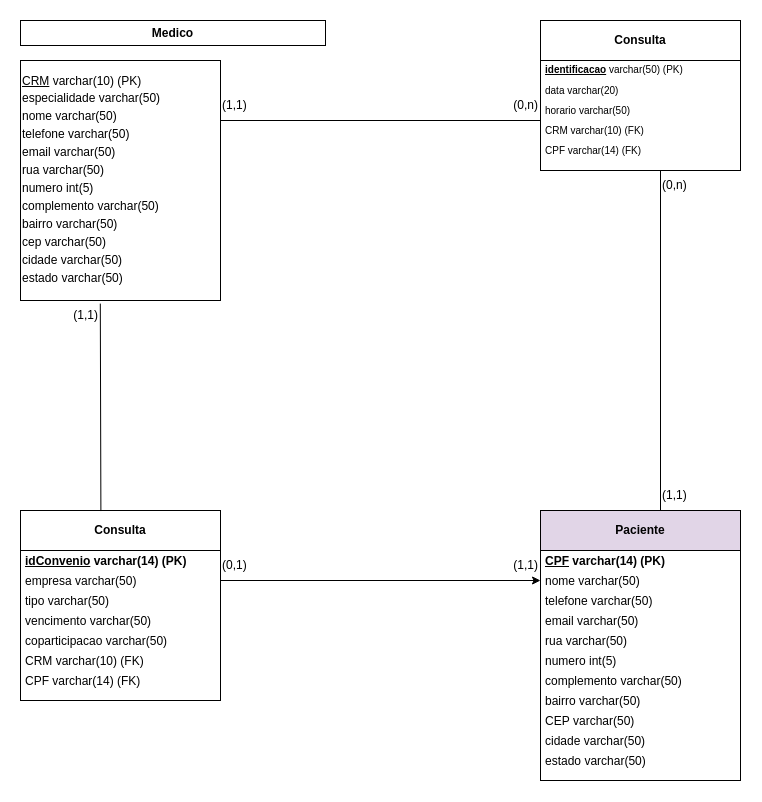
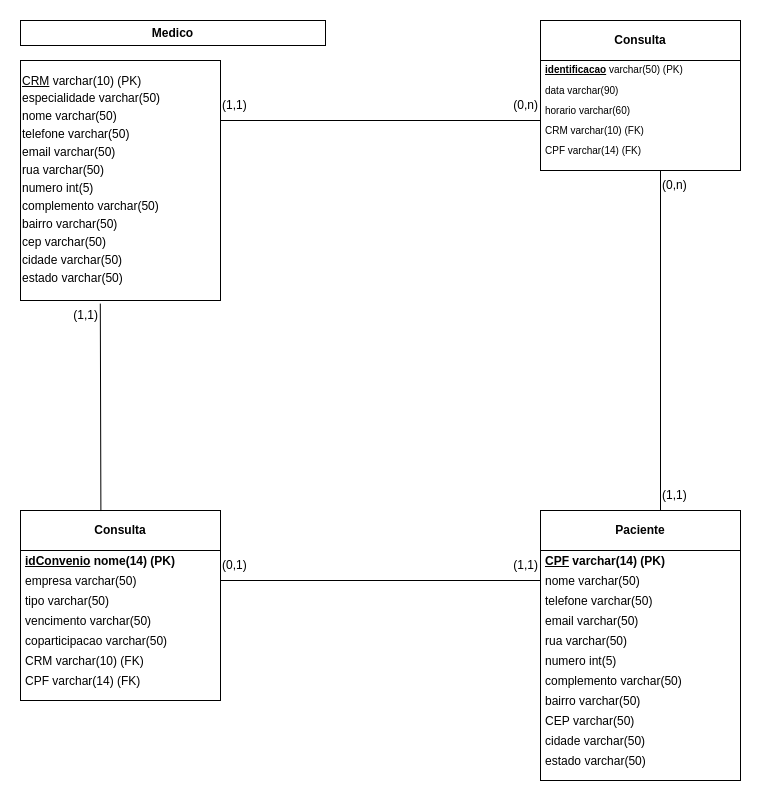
  <mxCell id="0" />
  <mxCell id="1" parent="0" />
  <mxCell id="2" value="Medico" style="rounded=0;whiteSpace=wrap;html=1;fontStyle=1" vertex="1" parent="1"><mxGeometry x="20" y="20" width="305" height="25" as="geometry" /></mxCell>
  <mxCell id="3" value="&lt;span style=&quot;font-weight: normal;&quot;&gt;&lt;u style=&quot;&quot;&gt;CRM&lt;/u&gt;&amp;nbsp;varchar(10) (PK)&lt;/span&gt;&lt;div style=&quot;line-height: 150%;&quot;&gt;&lt;span style=&quot;font-weight: normal;&quot;&gt;especialidade varchar(50)&lt;/span&gt;&lt;/div&gt;&lt;div style=&quot;line-height: 150%;&quot;&gt;&lt;span style=&quot;font-weight: normal;&quot;&gt;nome&amp;nbsp;&lt;span style=&quot;background-color: initial;&quot;&gt;varchar(50)&lt;/span&gt;&lt;/span&gt;&lt;/div&gt;&lt;div style=&quot;line-height: 150%;&quot;&gt;&lt;span style=&quot;font-weight: normal;&quot;&gt;telefone&amp;nbsp;&lt;span style=&quot;background-color: initial;&quot;&gt;varchar(50)&lt;/span&gt;&lt;/span&gt;&lt;/div&gt;&lt;div style=&quot;line-height: 150%;&quot;&gt;&lt;span style=&quot;font-weight: normal;&quot;&gt;email&amp;nbsp;&lt;span style=&quot;background-color: initial;&quot;&gt;varchar(50)&lt;/span&gt;&lt;/span&gt;&lt;/div&gt;&lt;div style=&quot;line-height: 150%;&quot;&gt;&lt;span style=&quot;font-weight: normal;&quot;&gt;rua&amp;nbsp;&lt;span style=&quot;background-color: initial;&quot;&gt;varchar(50)&lt;/span&gt;&lt;/span&gt;&lt;/div&gt;&lt;div style=&quot;line-height: 150%;&quot;&gt;&lt;span style=&quot;font-weight: normal;&quot;&gt;numero int(5)&lt;/span&gt;&lt;/div&gt;&lt;div style=&quot;line-height: 150%;&quot;&gt;&lt;span style=&quot;font-weight: normal;&quot;&gt;complemento&amp;nbsp;&lt;span style=&quot;background-color: initial;&quot;&gt;varchar(50)&lt;/span&gt;&lt;/span&gt;&lt;/div&gt;&lt;div style=&quot;line-height: 150%;&quot;&gt;&lt;span style=&quot;font-weight: normal;&quot;&gt;bairro&amp;nbsp;&lt;span style=&quot;background-color: initial;&quot;&gt;varchar(50)&lt;/span&gt;&lt;/span&gt;&lt;/div&gt;&lt;div style=&quot;line-height: 150%;&quot;&gt;&lt;span style=&quot;font-weight: normal;&quot;&gt;cep&amp;nbsp;&lt;span style=&quot;background-color: initial;&quot;&gt;varchar(50)&lt;/span&gt;&lt;/span&gt;&lt;/div&gt;&lt;div style=&quot;line-height: 150%;&quot;&gt;&lt;span style=&quot;font-weight: normal;&quot;&gt;cidade&amp;nbsp;&lt;span style=&quot;background-color: initial;&quot;&gt;varchar(50)&lt;/span&gt;&lt;/span&gt;&lt;/div&gt;&lt;div style=&quot;line-height: 150%;&quot;&gt;&lt;span style=&quot;font-weight: normal;&quot;&gt;estado&amp;nbsp;&lt;span style=&quot;background-color: initial;&quot;&gt;varchar(50)&lt;/span&gt;&lt;/span&gt;&lt;/div&gt;" style="rounded=0;whiteSpace=wrap;html=1;fontStyle=1;align=left;" vertex="1" parent="1"><mxGeometry x="20" y="60" width="200" height="240" as="geometry" /></mxCell>
  <mxCell id="4" value="Consulta" style="rounded=0;whiteSpace=wrap;html=1;fontStyle=1" vertex="1" parent="1"><mxGeometry x="540" y="20" width="200" height="40" as="geometry" /></mxCell>
  <mxCell id="5" value="" style="rounded=0;whiteSpace=wrap;html=1;fontStyle=1;align=left;" vertex="1" parent="1"><mxGeometry x="540" y="60" width="200" height="110" as="geometry" /></mxCell>
  <mxCell id="6" value="&lt;p style=&quot;text-align: center; font-weight: 700; line-height: 12px; font-size: 10px;&quot;&gt;&lt;u style=&quot;font-size: 10px;&quot;&gt;identificacao&lt;/u&gt;&lt;span style=&quot;font-weight: 400; font-size: 10px;&quot;&gt;&amp;nbsp;varchar(50) (PK)&lt;/span&gt;&lt;/p&gt;&lt;div style=&quot;text-align: center; font-size: 10px;&quot;&gt;&lt;span style=&quot;font-weight: 400; font-size: 10px;&quot;&gt;&lt;br style=&quot;font-size: 10px;&quot;&gt;&lt;/span&gt;&lt;/div&gt;" style="text;html=1;align=left;verticalAlign=middle;whiteSpace=wrap;rounded=0;spacingLeft=0;spacing=5;horizontal=1;fontSize=10;spacingTop=10;" vertex="1" parent="1"><mxGeometry x="540" y="60" width="200" height="20" as="geometry" /></mxCell>
- <mxCell id="7" value="&lt;p style=&quot;text-align: center; line-height: 12px; font-size: 10px;&quot;&gt;horario varchar(50)&lt;/p&gt;" style="text;html=1;align=left;verticalAlign=middle;whiteSpace=wrap;rounded=0;spacingLeft=5;spacing=0;horizontal=1;fontSize=10;spacingTop=0;" vertex="1" parent="1"><mxGeometry x="540" y="100" width="200" height="20" as="geometry" /></mxCell>
+ <mxCell id="7" value="&lt;p style=&quot;text-align: center; line-height: 12px; font-size: 10px;&quot;&gt;horario varchar(60)&lt;/p&gt;" style="text;html=1;align=left;verticalAlign=middle;whiteSpace=wrap;rounded=0;spacingLeft=5;spacing=0;horizontal=1;fontSize=10;spacingTop=0;" vertex="1" parent="1"><mxGeometry x="540" y="100" width="200" height="20" as="geometry" /></mxCell>
  <mxCell id="8" value="&lt;p style=&quot;text-align: center; line-height: 12px; font-size: 10px;&quot;&gt;CRM varchar(10) (FK)&lt;/p&gt;" style="text;html=1;align=left;verticalAlign=middle;whiteSpace=wrap;rounded=0;spacingLeft=5;spacing=0;horizontal=1;fontSize=10;spacingTop=0;" vertex="1" parent="1"><mxGeometry x="540" y="120" width="200" height="20" as="geometry" /></mxCell>
  <mxCell id="9" value="&lt;p style=&quot;text-align: center; line-height: 12px; font-size: 10px;&quot;&gt;CPF varchar(14) (FK)&lt;/p&gt;" style="text;html=1;align=left;verticalAlign=middle;whiteSpace=wrap;rounded=0;spacingLeft=5;spacing=0;horizontal=1;fontSize=10;spacingTop=0;" vertex="1" parent="1"><mxGeometry x="540" y="140" width="200" height="20" as="geometry" /></mxCell>
- <mxCell id="10" value="&lt;p style=&quot;text-align: center; line-height: 12px; font-size: 10px;&quot;&gt;data varchar(20)&lt;/p&gt;" style="text;html=1;align=left;verticalAlign=middle;whiteSpace=wrap;rounded=0;spacingLeft=5;spacing=0;horizontal=1;fontSize=10;spacingTop=0;" vertex="1" parent="1"><mxGeometry x="540" y="80" width="200" height="20" as="geometry" /></mxCell>
- <mxCell id="11" value="Paciente" style="rounded=0;whiteSpace=wrap;html=1;fontStyle=1;fillColor=#e1d5e7;" vertex="1" parent="1"><mxGeometry x="540" y="510" width="200" height="40" as="geometry" /></mxCell>
+ <mxCell id="10" value="&lt;p style=&quot;text-align: center; line-height: 12px; font-size: 10px;&quot;&gt;data varchar(90)&lt;/p&gt;" style="text;html=1;align=left;verticalAlign=middle;whiteSpace=wrap;rounded=0;spacingLeft=5;spacing=0;horizontal=1;fontSize=10;spacingTop=0;" vertex="1" parent="1"><mxGeometry x="540" y="80" width="200" height="20" as="geometry" /></mxCell>
+ <mxCell id="11" value="Paciente" style="rounded=0;whiteSpace=wrap;html=1;fontStyle=1" vertex="1" parent="1"><mxGeometry x="540" y="510" width="200" height="40" as="geometry" /></mxCell>
  <mxCell id="12" value="" style="rounded=0;whiteSpace=wrap;html=1;fontStyle=1;align=left;" vertex="1" parent="1"><mxGeometry x="540" y="550" width="200" height="230" as="geometry" /></mxCell>
  <mxCell id="13" value="&lt;p style=&quot;text-align: center; font-weight: 700; line-height: 12px; font-size: 12px;&quot;&gt;&lt;u style=&quot;font-size: 12px;&quot;&gt;CPF&lt;/u&gt;&amp;nbsp;varchar(14) (PK)&lt;/p&gt;" style="text;html=1;align=left;verticalAlign=middle;whiteSpace=wrap;rounded=0;spacingLeft=0;spacing=5;horizontal=1;fontSize=12;spacingTop=0;" vertex="1" parent="1"><mxGeometry x="540" y="550" width="200" height="20" as="geometry" /></mxCell>
  <mxCell id="14" value="&lt;p style=&quot;text-align: center; line-height: 12px; font-size: 12px;&quot;&gt;telefone&amp;nbsp;&lt;span style=&quot;background-color: initial; font-size: 12px;&quot;&gt;varchar(50)&lt;/span&gt;&lt;/p&gt;" style="text;html=1;align=left;verticalAlign=middle;whiteSpace=wrap;rounded=0;spacingLeft=5;spacing=0;horizontal=1;fontSize=12;spacingTop=0;" vertex="1" parent="1"><mxGeometry x="540" y="590" width="200" height="20" as="geometry" /></mxCell>
  <mxCell id="15" value="&lt;p style=&quot;text-align: center; line-height: 12px; font-size: 12px;&quot;&gt;email&amp;nbsp;&lt;span style=&quot;background-color: initial; font-size: 12px;&quot;&gt;varchar(50)&lt;/span&gt;&lt;/p&gt;" style="text;html=1;align=left;verticalAlign=middle;whiteSpace=wrap;rounded=0;spacingLeft=5;spacing=0;horizontal=1;fontSize=12;spacingTop=0;" vertex="1" parent="1"><mxGeometry x="540" y="610" width="200" height="20" as="geometry" /></mxCell>
  <mxCell id="16" value="&lt;p style=&quot;text-align: center; line-height: 12px; font-size: 12px;&quot;&gt;&lt;span style=&quot;font-size: 12px; text-align: left;&quot;&gt;rua&amp;nbsp;&lt;/span&gt;&lt;span style=&quot;font-size: 12px; text-align: left; background-color: initial;&quot;&gt;varchar(50)&lt;/span&gt;&lt;br style=&quot;font-size: 12px;&quot;&gt;&lt;/p&gt;" style="text;html=1;align=left;verticalAlign=middle;whiteSpace=wrap;rounded=0;spacingLeft=5;spacing=0;horizontal=1;fontSize=12;spacingTop=0;" vertex="1" parent="1"><mxGeometry x="540" y="630" width="200" height="20" as="geometry" /></mxCell>
  <mxCell id="17" value="&lt;p style=&quot;text-align: center; line-height: 12px; font-size: 12px;&quot;&gt;nome varchar(50)&lt;/p&gt;" style="text;html=1;align=left;verticalAlign=middle;whiteSpace=wrap;rounded=0;spacingLeft=5;spacing=0;horizontal=1;fontSize=12;spacingTop=0;" vertex="1" parent="1"><mxGeometry x="540" y="570" width="200" height="20" as="geometry" /></mxCell>
  <mxCell id="18" value="" style="endArrow=none;html=1;rounded=0;entryX=1;entryY=0.25;entryDx=0;entryDy=0;exitX=0;exitY=0;exitDx=0;exitDy=0;" edge="1" parent="1" source="8" target="3"><mxGeometry width="50" height="50" relative="1" as="geometry"><mxPoint x="280" y="410" as="sourcePoint" /><mxPoint x="330" y="360" as="targetPoint" /></mxGeometry></mxCell>
  <mxCell id="19" value="" style="endArrow=none;html=1;rounded=0;entryX=0.5;entryY=1;entryDx=0;entryDy=0;exitX=0.5;exitY=0;exitDx=0;exitDy=0;" edge="1" parent="1"><mxGeometry width="50" height="50" relative="1" as="geometry"><mxPoint x="660" y="510" as="sourcePoint" /><mxPoint x="660" y="170" as="targetPoint" /></mxGeometry></mxCell>
  <mxCell id="20" value="Consulta" style="rounded=0;whiteSpace=wrap;html=1;fontStyle=1" vertex="1" parent="1"><mxGeometry x="20" y="510" width="200" height="40" as="geometry" /></mxCell>
  <mxCell id="21" value="" style="rounded=0;whiteSpace=wrap;html=1;fontStyle=1;align=left;" vertex="1" parent="1"><mxGeometry x="20" y="550" width="200" height="150" as="geometry" /></mxCell>
  <mxCell id="22" value="" style="endArrow=none;html=1;rounded=0;entryX=0.399;entryY=1.013;entryDx=0;entryDy=0;entryPerimeter=0;exitX=0.402;exitY=0.014;exitDx=0;exitDy=0;exitPerimeter=0;" edge="1" parent="1" source="20" target="3"><mxGeometry width="50" height="50" relative="1" as="geometry"><mxPoint x="270" y="510" as="sourcePoint" /><mxPoint x="320" y="460" as="targetPoint" /></mxGeometry></mxCell>
- <mxCell id="23" value="" style="endArrow=classic;html=1;rounded=0;exitX=1;exitY=0.5;exitDx=0;exitDy=0;entryX=0;entryY=0.5;entryDx=0;entryDy=0;" edge="1" parent="1" source="31" target="17"><mxGeometry width="50" height="50" relative="1" as="geometry"><mxPoint x="260" y="460" as="sourcePoint" /><mxPoint x="310" y="410" as="targetPoint" /></mxGeometry></mxCell>
+ <mxCell id="23" value="" style="endArrow=none;html=1;rounded=0;exitX=1;exitY=0.5;exitDx=0;exitDy=0;entryX=0;entryY=0.5;entryDx=0;entryDy=0;" edge="1" parent="1" source="31" target="17"><mxGeometry width="50" height="50" relative="1" as="geometry"><mxPoint x="260" y="460" as="sourcePoint" /><mxPoint x="310" y="410" as="targetPoint" /></mxGeometry></mxCell>
  <mxCell id="24" value="&lt;div style=&quot;font-size: 12px; font-weight: 700; line-height: 18px;&quot;&gt;&lt;span style=&quot;font-weight: normal; font-size: 12px;&quot;&gt;numero int(5)&lt;/span&gt;&lt;/div&gt;" style="text;html=1;align=left;verticalAlign=middle;whiteSpace=wrap;rounded=0;spacingLeft=5;spacing=0;horizontal=1;fontSize=12;spacingTop=0;" vertex="1" parent="1"><mxGeometry x="540" y="650" width="200" height="20" as="geometry" /></mxCell>
  <mxCell id="25" value="&lt;p style=&quot;text-align: center; line-height: 12px; font-size: 12px;&quot;&gt;&lt;span style=&quot;font-size: 12px; text-align: left;&quot;&gt;complemento&amp;nbsp;&lt;/span&gt;&lt;span style=&quot;font-size: 12px; text-align: left; background-color: initial;&quot;&gt;varchar(50)&lt;/span&gt;&lt;br style=&quot;font-size: 12px;&quot;&gt;&lt;/p&gt;" style="text;html=1;align=left;verticalAlign=middle;whiteSpace=wrap;rounded=0;spacingLeft=5;spacing=0;horizontal=1;fontSize=12;spacingTop=0;" vertex="1" parent="1"><mxGeometry x="540" y="670" width="200" height="20" as="geometry" /></mxCell>
  <mxCell id="26" value="&lt;p style=&quot;text-align: center; line-height: 12px; font-size: 12px;&quot;&gt;&lt;span style=&quot;font-size: 12px; text-align: left;&quot;&gt;bairro&amp;nbsp;&lt;/span&gt;&lt;span style=&quot;font-size: 12px; text-align: left; background-color: initial;&quot;&gt;varchar(50)&lt;/span&gt;&lt;br style=&quot;font-size: 12px;&quot;&gt;&lt;/p&gt;" style="text;html=1;align=left;verticalAlign=middle;whiteSpace=wrap;rounded=0;spacingLeft=5;spacing=0;horizontal=1;fontSize=12;spacingTop=0;" vertex="1" parent="1"><mxGeometry x="540" y="690" width="200" height="20" as="geometry" /></mxCell>
  <mxCell id="27" value="&lt;p style=&quot;text-align: center; line-height: 12px; font-size: 12px;&quot;&gt;&lt;span style=&quot;font-size: 12px; text-align: left;&quot;&gt;CEP&amp;nbsp;&lt;/span&gt;&lt;span style=&quot;font-size: 12px; text-align: left; background-color: initial;&quot;&gt;varchar(50)&lt;/span&gt;&lt;br style=&quot;font-size: 12px;&quot;&gt;&lt;/p&gt;" style="text;html=1;align=left;verticalAlign=middle;whiteSpace=wrap;rounded=0;spacingLeft=5;spacing=0;horizontal=1;fontSize=12;spacingTop=0;" vertex="1" parent="1"><mxGeometry x="540" y="710" width="200" height="20" as="geometry" /></mxCell>
  <mxCell id="28" value="&lt;div style=&quot;font-size: 12px; font-weight: 700; line-height: 18px;&quot;&gt;&lt;span style=&quot;font-weight: normal; font-size: 12px;&quot;&gt;cidade&amp;nbsp;&lt;span style=&quot;background-color: initial; font-size: 12px;&quot;&gt;varchar(50)&lt;/span&gt;&lt;/span&gt;&lt;/div&gt;" style="text;html=1;align=left;verticalAlign=middle;whiteSpace=wrap;rounded=0;spacingLeft=5;spacing=0;horizontal=1;fontSize=12;spacingTop=0;" vertex="1" parent="1"><mxGeometry x="540" y="730" width="200" height="20" as="geometry" /></mxCell>
  <mxCell id="29" value="&lt;p style=&quot;text-align: center; line-height: 12px; font-size: 12px;&quot;&gt;&lt;span style=&quot;font-size: 12px; text-align: left;&quot;&gt;estado&amp;nbsp;&lt;/span&gt;&lt;span style=&quot;font-size: 12px; text-align: left; background-color: initial;&quot;&gt;varchar(50)&lt;/span&gt;&lt;br style=&quot;font-size: 12px;&quot;&gt;&lt;/p&gt;" style="text;html=1;align=left;verticalAlign=middle;whiteSpace=wrap;rounded=0;spacingLeft=5;spacing=0;horizontal=1;fontSize=12;spacingTop=0;" vertex="1" parent="1"><mxGeometry x="540" y="750" width="200" height="20" as="geometry" /></mxCell>
- <mxCell id="30" value="&lt;p style=&quot;text-align: center; font-weight: 700; line-height: 12px; font-size: 12px;&quot;&gt;&lt;u style=&quot;font-size: 12px;&quot;&gt;idConvenio&lt;/u&gt;&amp;nbsp;varchar(14) (PK)&lt;/p&gt;" style="text;html=1;align=left;verticalAlign=middle;whiteSpace=wrap;rounded=0;spacingLeft=0;spacing=5;horizontal=1;fontSize=12;spacingTop=0;" vertex="1" parent="1"><mxGeometry x="20" y="550" width="200" height="20" as="geometry" /></mxCell>
+ <mxCell id="30" value="&lt;p style=&quot;text-align: center; font-weight: 700; line-height: 12px; font-size: 12px;&quot;&gt;&lt;u style=&quot;font-size: 12px;&quot;&gt;idConvenio&lt;/u&gt;&amp;nbsp;nome(14) (PK)&lt;/p&gt;" style="text;html=1;align=left;verticalAlign=middle;whiteSpace=wrap;rounded=0;spacingLeft=0;spacing=5;horizontal=1;fontSize=12;spacingTop=0;" vertex="1" parent="1"><mxGeometry x="20" y="550" width="200" height="20" as="geometry" /></mxCell>
  <mxCell id="31" value="&lt;p style=&quot;text-align: center; line-height: 12px; font-size: 12px;&quot;&gt;&lt;span style=&quot;font-size: 12px;&quot;&gt;empresa varchar(50)&lt;/span&gt;&lt;/p&gt;" style="text;html=1;align=left;verticalAlign=middle;whiteSpace=wrap;rounded=0;spacingLeft=0;spacing=5;horizontal=1;fontSize=12;spacingTop=0;fontStyle=0" vertex="1" parent="1"><mxGeometry x="20" y="570" width="200" height="20" as="geometry" /></mxCell>
  <mxCell id="32" value="&lt;p style=&quot;text-align: center; line-height: 12px; font-size: 12px;&quot;&gt;&lt;span style=&quot;font-size: 12px;&quot;&gt;tipo varchar(50)&lt;/span&gt;&lt;/p&gt;" style="text;html=1;align=left;verticalAlign=middle;whiteSpace=wrap;rounded=0;spacingLeft=0;spacing=5;horizontal=1;fontSize=12;spacingTop=0;fontStyle=0" vertex="1" parent="1"><mxGeometry x="20" y="590" width="200" height="20" as="geometry" /></mxCell>
  <mxCell id="33" value="&lt;p style=&quot;text-align: center; line-height: 12px; font-size: 12px;&quot;&gt;&lt;span style=&quot;font-size: 12px;&quot;&gt;vencimento varchar(50)&lt;/span&gt;&lt;/p&gt;" style="text;html=1;align=left;verticalAlign=middle;whiteSpace=wrap;rounded=0;spacingLeft=0;spacing=5;horizontal=1;fontSize=12;spacingTop=0;fontStyle=0" vertex="1" parent="1"><mxGeometry x="20" y="610" width="200" height="20" as="geometry" /></mxCell>
  <mxCell id="34" value="&lt;p style=&quot;text-align: center; line-height: 12px; font-size: 12px;&quot;&gt;&lt;span style=&quot;font-size: 12px;&quot;&gt;coparticipacao varchar(50)&lt;/span&gt;&lt;/p&gt;" style="text;html=1;align=left;verticalAlign=middle;whiteSpace=wrap;rounded=0;spacingLeft=0;spacing=5;horizontal=1;fontSize=12;spacingTop=0;fontStyle=0" vertex="1" parent="1"><mxGeometry x="20" y="630" width="200" height="20" as="geometry" /></mxCell>
  <mxCell id="35" value="&lt;p style=&quot;text-align: center; line-height: 12px; font-size: 12px;&quot;&gt;CRM varchar(10) (FK)&lt;/p&gt;" style="text;html=1;align=left;verticalAlign=middle;whiteSpace=wrap;rounded=0;spacingLeft=5;spacing=0;horizontal=1;fontSize=12;spacingTop=0;" vertex="1" parent="1"><mxGeometry x="20" y="650" width="200" height="20" as="geometry" /></mxCell>
  <mxCell id="36" value="&lt;p style=&quot;text-align: center; line-height: 12px; font-size: 12px;&quot;&gt;CPF varchar(14) (FK)&lt;/p&gt;" style="text;html=1;align=left;verticalAlign=middle;whiteSpace=wrap;rounded=0;spacingLeft=5;spacing=0;horizontal=1;fontSize=12;spacingTop=0;" vertex="1" parent="1"><mxGeometry x="20" y="670" width="200" height="20" as="geometry" /></mxCell>
  <mxCell id="37" value="(1,1)" style="text;html=1;align=left;verticalAlign=middle;whiteSpace=wrap;rounded=0;" vertex="1" parent="1"><mxGeometry x="220" y="90" width="60" height="30" as="geometry" /></mxCell>
  <mxCell id="38" value="(0,n)" style="text;html=1;align=right;verticalAlign=middle;whiteSpace=wrap;rounded=0;" vertex="1" parent="1"><mxGeometry x="480" y="90" width="60" height="30" as="geometry" /></mxCell>
  <mxCell id="39" value="(1,1)" style="text;html=1;align=right;verticalAlign=middle;whiteSpace=wrap;rounded=0;" vertex="1" parent="1"><mxGeometry x="40" y="300" width="60" height="30" as="geometry" /></mxCell>
  <mxCell id="40" value="(0,1)" style="text;html=1;align=left;verticalAlign=middle;whiteSpace=wrap;rounded=0;" vertex="1" parent="1"><mxGeometry x="220" y="550" width="60" height="30" as="geometry" /></mxCell>
  <mxCell id="41" value="(1,1)" style="text;html=1;align=right;verticalAlign=middle;whiteSpace=wrap;rounded=0;" vertex="1" parent="1"><mxGeometry x="480" y="550" width="60" height="30" as="geometry" /></mxCell>
  <mxCell id="42" value="(1,1)" style="text;html=1;align=left;verticalAlign=middle;whiteSpace=wrap;rounded=0;" vertex="1" parent="1"><mxGeometry x="660" y="480" width="60" height="30" as="geometry" /></mxCell>
  <mxCell id="43" value="(0,n)" style="text;html=1;align=left;verticalAlign=middle;whiteSpace=wrap;rounded=0;" vertex="1" parent="1"><mxGeometry x="660" y="170" width="60" height="30" as="geometry" /></mxCell>
